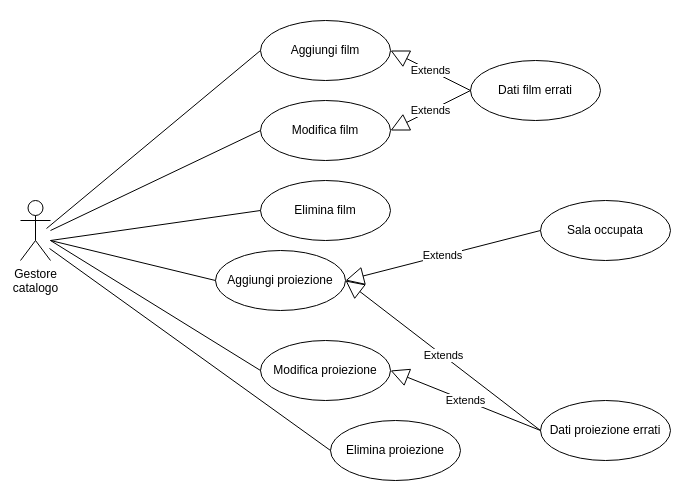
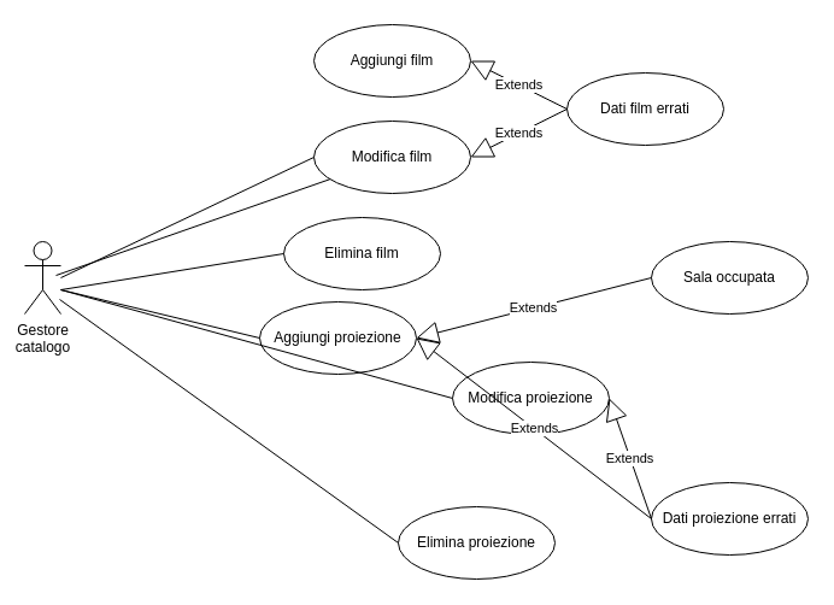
  <mxCell id="0" />
  <mxCell id="1" parent="0" />
  <mxCell id="2" value="Aggiungi film" style="ellipse;whiteSpace=wrap;html=1;" vertex="1" parent="1"><mxGeometry x="260" y="20" width="130" height="60" as="geometry" /></mxCell>
  <mxCell id="3" value="Modifica film" style="ellipse;whiteSpace=wrap;html=1;" vertex="1" parent="1"><mxGeometry x="260" y="100" width="130" height="60" as="geometry" /></mxCell>
- <mxCell id="4" value="Modifica proiezione" style="ellipse;whiteSpace=wrap;html=1;" vertex="1" parent="1"><mxGeometry x="260" y="340" width="130" height="60" as="geometry" /></mxCell>
+ <mxCell id="4" value="Modifica proiezione" style="ellipse;whiteSpace=wrap;html=1;" vertex="1" parent="1"><mxGeometry x="375" y="300" width="130" height="60" as="geometry" /></mxCell>
  <mxCell id="5" value="Aggiungi proiezione" style="ellipse;whiteSpace=wrap;html=1;" vertex="1" parent="1"><mxGeometry x="215" y="250" width="130" height="60" as="geometry" /></mxCell>
  <mxCell id="6" value="Gestore &lt;br&gt;catalogo" style="shape=umlActor;verticalLabelPosition=bottom;verticalAlign=top;html=1;" vertex="1" parent="1"><mxGeometry x="20" y="200" width="30" height="60" as="geometry" /></mxCell>
- <mxCell id="7" value="" style="endArrow=none;html=1;rounded=0;entryX=0;entryY=0.5;entryDx=0;entryDy=0;exitX=0.867;exitY=0.467;exitDx=0;exitDy=0;exitPerimeter=0;" edge="1" parent="1" source="6" target="2"><mxGeometry width="50" height="50" relative="1" as="geometry"><mxPoint x="120" y="360" as="sourcePoint" /><mxPoint x="170" y="310" as="targetPoint" /></mxGeometry></mxCell>
+ <mxCell id="7" value="" style="endArrow=none;html=1;rounded=0;exitX=0.867;exitY=0.467;exitDx=0;exitDy=0;exitPerimeter=0;" edge="1" parent="1" source="6" target="3"><mxGeometry width="50" height="50" relative="1" as="geometry"><mxPoint x="120" y="360" as="sourcePoint" /><mxPoint x="170" y="310" as="targetPoint" /></mxGeometry></mxCell>
  <mxCell id="8" value="" style="endArrow=none;html=1;rounded=0;entryX=0;entryY=0.5;entryDx=0;entryDy=0;" edge="1" parent="1" target="3"><mxGeometry width="50" height="50" relative="1" as="geometry"><mxPoint x="50" y="230" as="sourcePoint" /><mxPoint x="370" y="70" as="targetPoint" /></mxGeometry></mxCell>
  <mxCell id="9" value="" style="endArrow=none;html=1;rounded=0;entryX=0;entryY=0.5;entryDx=0;entryDy=0;" edge="1" parent="1" target="5"><mxGeometry width="50" height="50" relative="1" as="geometry"><mxPoint x="50" y="240" as="sourcePoint" /><mxPoint x="360" y="100" as="targetPoint" /></mxGeometry></mxCell>
  <mxCell id="10" value="" style="endArrow=none;html=1;rounded=0;entryX=0;entryY=0.5;entryDx=0;entryDy=0;" edge="1" parent="1" target="4"><mxGeometry width="50" height="50" relative="1" as="geometry"><mxPoint x="50" y="240" as="sourcePoint" /><mxPoint x="360" y="100" as="targetPoint" /></mxGeometry></mxCell>
  <mxCell id="11" value="Dati film errati" style="ellipse;whiteSpace=wrap;html=1;" vertex="1" parent="1"><mxGeometry x="470" y="60" width="130" height="60" as="geometry" /></mxCell>
  <mxCell id="12" value="Extends" style="endArrow=block;endSize=16;endFill=0;html=1;rounded=0;entryX=1;entryY=0.5;entryDx=0;entryDy=0;exitX=0;exitY=0.5;exitDx=0;exitDy=0;" edge="1" parent="1" source="11" target="2"><mxGeometry width="160" relative="1" as="geometry"><mxPoint x="460" y="183" as="sourcePoint" /><mxPoint x="330" y="103" as="targetPoint" /></mxGeometry></mxCell>
  <mxCell id="13" value="Extends" style="endArrow=block;endSize=16;endFill=0;html=1;rounded=0;entryX=1;entryY=0.5;entryDx=0;entryDy=0;exitX=0;exitY=0.5;exitDx=0;exitDy=0;" edge="1" parent="1" source="11" target="3"><mxGeometry width="160" relative="1" as="geometry"><mxPoint x="440" y="223" as="sourcePoint" /><mxPoint x="310" y="143" as="targetPoint" /></mxGeometry></mxCell>
  <mxCell id="14" value="Dati proiezione errati" style="ellipse;whiteSpace=wrap;html=1;" vertex="1" parent="1"><mxGeometry x="540" y="400" width="130" height="60" as="geometry" /></mxCell>
  <mxCell id="15" value="Extends" style="endArrow=block;endSize=16;endFill=0;html=1;rounded=0;entryX=1;entryY=0.5;entryDx=0;entryDy=0;exitX=0;exitY=0.5;exitDx=0;exitDy=0;" edge="1" parent="1" source="14" target="5"><mxGeometry width="160" relative="1" as="geometry"><mxPoint x="450" y="280" as="sourcePoint" /><mxPoint x="300" y="250" as="targetPoint" /></mxGeometry></mxCell>
  <mxCell id="16" value="Extends" style="endArrow=block;endSize=16;endFill=0;html=1;rounded=0;entryX=1;entryY=0.5;entryDx=0;entryDy=0;exitX=0;exitY=0.5;exitDx=0;exitDy=0;" edge="1" parent="1" source="14" target="4"><mxGeometry width="160" relative="1" as="geometry"><mxPoint x="460" y="330" as="sourcePoint" /><mxPoint x="310" y="300" as="targetPoint" /></mxGeometry></mxCell>
  <mxCell id="17" value="Sala occupata" style="ellipse;whiteSpace=wrap;html=1;" vertex="1" parent="1"><mxGeometry x="540" y="200" width="130" height="60" as="geometry" /></mxCell>
  <mxCell id="18" value="Extends" style="endArrow=block;endSize=16;endFill=0;html=1;rounded=0;entryX=1;entryY=0.5;entryDx=0;entryDy=0;exitX=0;exitY=0.5;exitDx=0;exitDy=0;" edge="1" parent="1" source="17" target="5"><mxGeometry width="160" relative="1" as="geometry"><mxPoint x="400" y="420" as="sourcePoint" /><mxPoint x="250" y="460" as="targetPoint" /></mxGeometry></mxCell>
- <mxCell id="19" value="Elimina film" style="ellipse;whiteSpace=wrap;html=1;" vertex="1" parent="1"><mxGeometry x="260" y="180" width="130" height="60" as="geometry" /></mxCell>
+ <mxCell id="19" value="Elimina film" style="ellipse;whiteSpace=wrap;html=1;" vertex="1" parent="1"><mxGeometry x="235" y="180" width="130" height="60" as="geometry" /></mxCell>
  <mxCell id="20" value="Elimina proiezione" style="ellipse;whiteSpace=wrap;html=1;" vertex="1" parent="1"><mxGeometry x="330" y="420" width="130" height="60" as="geometry" /></mxCell>
  <mxCell id="21" value="" style="endArrow=none;html=1;rounded=0;entryX=0;entryY=0.5;entryDx=0;entryDy=0;" edge="1" parent="1" target="19"><mxGeometry width="50" height="50" relative="1" as="geometry"><mxPoint x="50" y="240" as="sourcePoint" /><mxPoint x="360" y="270" as="targetPoint" /></mxGeometry></mxCell>
  <mxCell id="22" value="" style="endArrow=none;html=1;rounded=0;entryX=0;entryY=0.5;entryDx=0;entryDy=0;exitX=0.967;exitY=0.8;exitDx=0;exitDy=0;exitPerimeter=0;" edge="1" parent="1" source="6" target="20"><mxGeometry width="50" height="50" relative="1" as="geometry"><mxPoint x="80" y="290" as="sourcePoint" /><mxPoint x="136" y="357.5" as="targetPoint" /></mxGeometry></mxCell>
